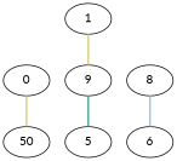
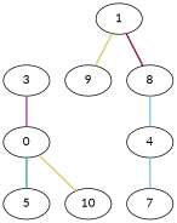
  graph {
    fontname=Lato
    rankdir=BT
    node [fontname=Lato]
    edge [color="#88CCEE" fontname=Lato style=bold]
    n1 [label=0]
+   3
    5
-   6
+   6 [label=4]
    8
+   7
    1
    9
-   10 [label=50]
-   5 -- 9 [color="#44AA99"]
+   10
+   n1 -- 3 [color="#AA4499"]
+   5 -- n1 [color="#44AA99"]
    6 -- 8
+   8 -- 1 [color="#882255"]
+   7 -- 6
    9 -- 1 [color="#DDCC77"]
    10 -- n1 [color="#DDCC77"]
  }
